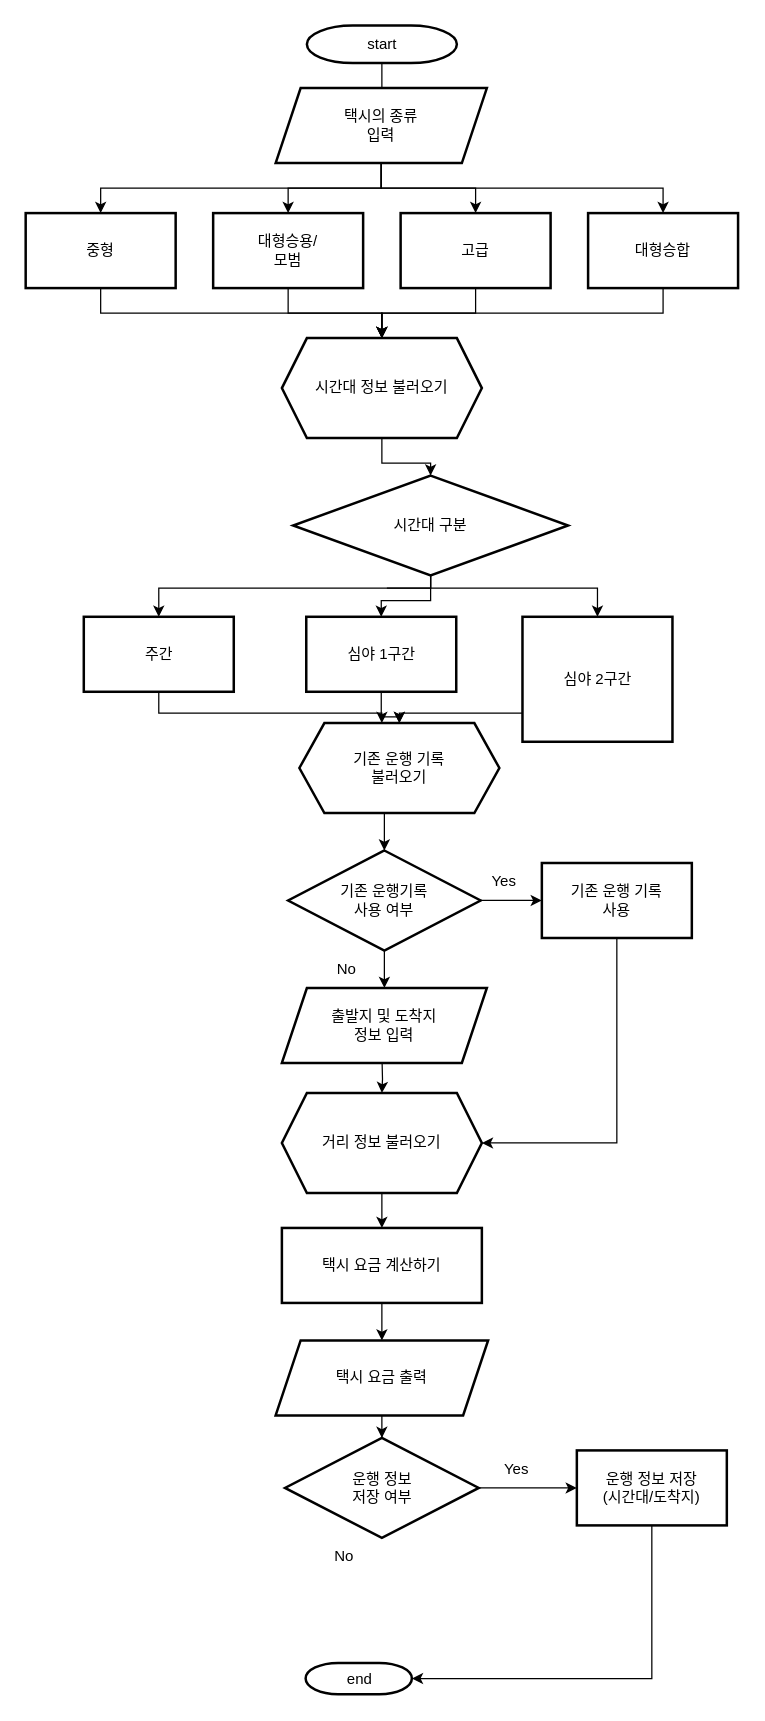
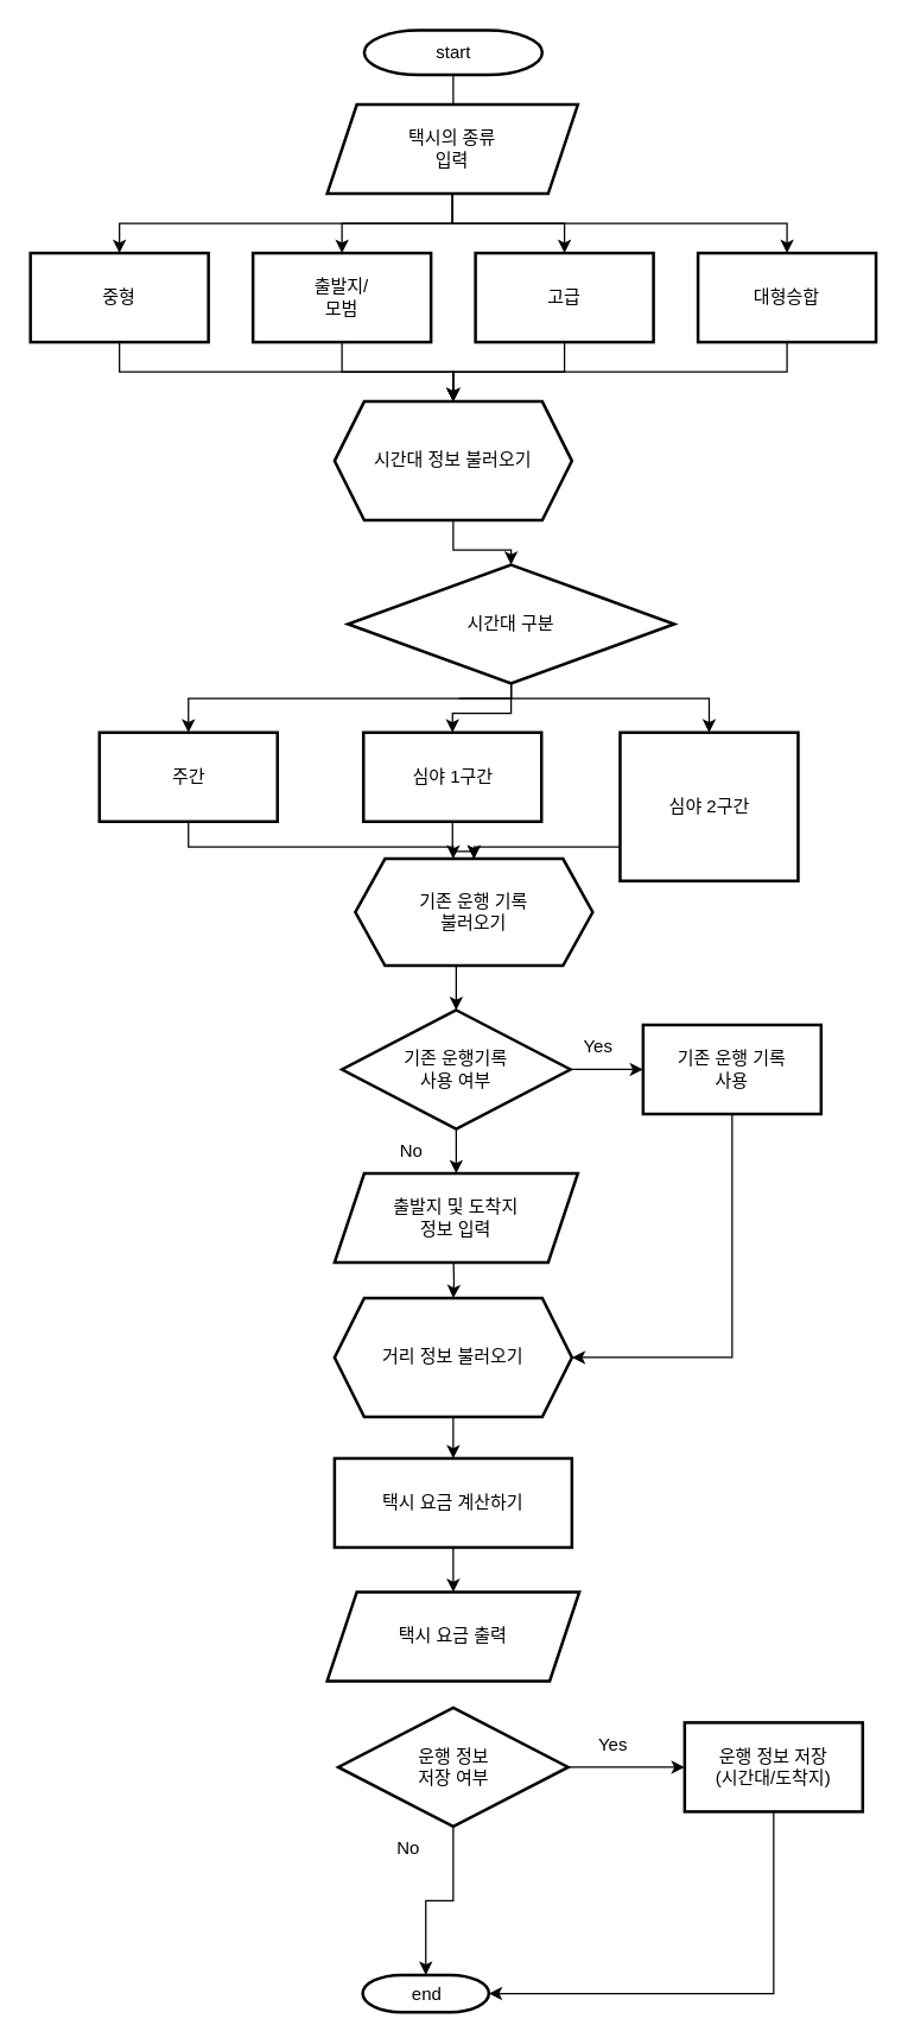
  <mxCell id="0" />
  <mxCell id="1" parent="0" />
  <mxCell id="2" value="" style="edgeStyle=orthogonalEdgeStyle;rounded=0;orthogonalLoop=1;jettySize=auto;html=1;fontFamily=Helvetica;fontSize=12;fontColor=default;fontStyle=0;" edge="1" parent="1" source="3"><mxGeometry relative="1" as="geometry"><mxPoint x="305" y="100" as="targetPoint" /></mxGeometry></mxCell>
  <mxCell id="3" value="start" style="shape=mxgraph.flowchart.terminator;strokeWidth=2;gradientColor=none;gradientDirection=north;fontStyle=0;html=1;" vertex="1" parent="1"><mxGeometry x="245" y="20" width="120" height="30" as="geometry" /></mxCell>
  <mxCell id="4" value="" style="edgeStyle=orthogonalEdgeStyle;rounded=0;orthogonalLoop=1;jettySize=auto;html=1;fontFamily=Helvetica;fontSize=12;fontColor=default;fontStyle=0;" edge="1" parent="1" source="7" target="9"><mxGeometry relative="1" as="geometry" /></mxCell>
  <mxCell id="5" style="edgeStyle=orthogonalEdgeStyle;rounded=0;orthogonalLoop=1;jettySize=auto;html=1;exitX=0.5;exitY=1;exitDx=0;exitDy=0;entryX=0.5;entryY=0;entryDx=0;entryDy=0;fontFamily=Helvetica;fontSize=12;fontColor=default;fontStyle=0;" edge="1" parent="1" source="7" target="16"><mxGeometry relative="1" as="geometry"><Array as="points"><mxPoint x="309" y="470" /><mxPoint x="131" y="470" /></Array></mxGeometry></mxCell>
  <mxCell id="6" style="edgeStyle=orthogonalEdgeStyle;rounded=0;orthogonalLoop=1;jettySize=auto;html=1;exitX=0.5;exitY=1;exitDx=0;exitDy=0;entryX=0.5;entryY=0;entryDx=0;entryDy=0;fontFamily=Helvetica;fontSize=12;fontColor=default;fontStyle=0;" edge="1" parent="1" source="7" target="18"><mxGeometry relative="1" as="geometry"><Array as="points"><mxPoint x="309" y="470" /><mxPoint x="482" y="470" /></Array></mxGeometry></mxCell>
  <mxCell id="7" value="시간대 구분" style="rhombus;whiteSpace=wrap;html=1;strokeWidth=2;gradientColor=none;gradientDirection=north;fontStyle=0;" vertex="1" parent="1"><mxGeometry x="234" y="380" width="220" height="80" as="geometry" /></mxCell>
  <mxCell id="8" style="edgeStyle=orthogonalEdgeStyle;rounded=0;orthogonalLoop=1;jettySize=auto;html=1;entryX=0.5;entryY=0;entryDx=0;entryDy=0;fontFamily=Helvetica;fontSize=12;fontColor=default;fontStyle=0;" edge="1" parent="1" source="9" target="30"><mxGeometry relative="1" as="geometry" /></mxCell>
  <mxCell id="9" value="심야 1구간" style="whiteSpace=wrap;html=1;strokeWidth=2;gradientColor=none;gradientDirection=north;fontStyle=0;" vertex="1" parent="1"><mxGeometry x="244.5" y="493" width="120" height="60" as="geometry" /></mxCell>
  <mxCell id="10" style="edgeStyle=orthogonalEdgeStyle;rounded=0;orthogonalLoop=1;jettySize=auto;html=1;entryX=0.5;entryY=0;entryDx=0;entryDy=0;fontFamily=Helvetica;fontSize=12;fontColor=default;fontStyle=0;" edge="1" parent="1" source="14" target="26"><mxGeometry relative="1" as="geometry" /></mxCell>
  <mxCell id="11" style="edgeStyle=orthogonalEdgeStyle;rounded=0;orthogonalLoop=1;jettySize=auto;html=1;entryX=0.5;entryY=0;entryDx=0;entryDy=0;fontFamily=Helvetica;fontSize=12;fontColor=default;fontStyle=0;" edge="1" parent="1" source="14" target="24"><mxGeometry relative="1" as="geometry" /></mxCell>
  <mxCell id="12" style="edgeStyle=orthogonalEdgeStyle;rounded=0;orthogonalLoop=1;jettySize=auto;html=1;entryX=0.5;entryY=0;entryDx=0;entryDy=0;fontFamily=Helvetica;fontSize=12;fontColor=default;fontStyle=0;" edge="1" parent="1" source="14" target="22"><mxGeometry relative="1" as="geometry"><Array as="points"><mxPoint x="305" y="150" /><mxPoint x="80" y="150" /></Array></mxGeometry></mxCell>
  <mxCell id="13" style="edgeStyle=orthogonalEdgeStyle;rounded=0;orthogonalLoop=1;jettySize=auto;html=1;entryX=0.5;entryY=0;entryDx=0;entryDy=0;fontFamily=Helvetica;fontSize=12;fontColor=default;fontStyle=0;" edge="1" parent="1" source="14" target="28"><mxGeometry relative="1" as="geometry"><Array as="points"><mxPoint x="305" y="150" /><mxPoint x="530" y="150" /></Array></mxGeometry></mxCell>
  <mxCell id="14" value="택시의 종류&lt;div&gt;입력&lt;/div&gt;" style="shape=parallelogram;perimeter=parallelogramPerimeter;whiteSpace=wrap;html=1;fixedSize=1;strokeColor=default;strokeWidth=2;align=center;verticalAlign=middle;fontFamily=Helvetica;fontSize=12;fontColor=default;fontStyle=0;fillColor=default;gradientColor=none;gradientDirection=north;" vertex="1" parent="1"><mxGeometry x="220" y="70" width="169" height="60" as="geometry" /></mxCell>
  <mxCell id="15" style="edgeStyle=orthogonalEdgeStyle;rounded=0;orthogonalLoop=1;jettySize=auto;html=1;exitX=0.5;exitY=1;exitDx=0;exitDy=0;fontFamily=Helvetica;fontSize=12;fontColor=default;fontStyle=0;" edge="1" parent="1" source="16" target="30"><mxGeometry relative="1" as="geometry"><Array as="points"><mxPoint x="127" y="570" /><mxPoint x="305" y="570" /></Array></mxGeometry></mxCell>
  <mxCell id="16" value="주간" style="whiteSpace=wrap;html=1;strokeWidth=2;gradientColor=none;gradientDirection=north;fontStyle=0;" vertex="1" parent="1"><mxGeometry x="66.5" y="493" width="120" height="60" as="geometry" /></mxCell>
  <mxCell id="17" style="edgeStyle=orthogonalEdgeStyle;rounded=0;orthogonalLoop=1;jettySize=auto;html=1;entryX=0.5;entryY=0;entryDx=0;entryDy=0;fontFamily=Helvetica;fontSize=12;fontColor=default;fontStyle=0;" edge="1" parent="1" source="18" target="30"><mxGeometry relative="1" as="geometry"><Array as="points"><mxPoint x="478" y="570" /><mxPoint x="305" y="570" /></Array></mxGeometry></mxCell>
  <mxCell id="18" value="심야 2구간" style="whiteSpace=wrap;html=1;strokeWidth=2;gradientColor=none;gradientDirection=north;fontStyle=0;" vertex="1" parent="1"><mxGeometry x="417.5" y="493" width="120" height="100" as="geometry" /></mxCell>
  <mxCell id="19" style="edgeStyle=orthogonalEdgeStyle;rounded=0;orthogonalLoop=1;jettySize=auto;html=1;exitX=0.5;exitY=1;exitDx=0;exitDy=0;entryX=0.5;entryY=0;entryDx=0;entryDy=0;fontFamily=Helvetica;fontSize=12;fontColor=default;fontStyle=0;" edge="1" parent="1" source="20" target="7"><mxGeometry relative="1" as="geometry" /></mxCell>
  <mxCell id="20" value="시간대 정보 불러오기" style="shape=hexagon;perimeter=hexagonPerimeter2;whiteSpace=wrap;html=1;fixedSize=1;strokeColor=default;strokeWidth=2;align=center;verticalAlign=middle;fontFamily=Helvetica;fontSize=12;fontColor=default;fontStyle=0;fillColor=default;gradientColor=none;gradientDirection=north;" vertex="1" parent="1"><mxGeometry x="225" y="270" width="160" height="80" as="geometry" /></mxCell>
  <mxCell id="21" style="edgeStyle=orthogonalEdgeStyle;rounded=0;orthogonalLoop=1;jettySize=auto;html=1;exitX=0.5;exitY=1;exitDx=0;exitDy=0;entryX=0.5;entryY=0;entryDx=0;entryDy=0;fontFamily=Helvetica;fontSize=12;fontColor=default;fontStyle=0;" edge="1" parent="1" source="22" target="20"><mxGeometry relative="1" as="geometry" /></mxCell>
  <mxCell id="22" value="중형" style="whiteSpace=wrap;html=1;strokeWidth=2;fontStyle=0;gradientColor=none;gradientDirection=north;" vertex="1" parent="1"><mxGeometry x="20" y="170" width="120" height="60" as="geometry" /></mxCell>
  <mxCell id="23" style="edgeStyle=orthogonalEdgeStyle;rounded=0;orthogonalLoop=1;jettySize=auto;html=1;exitX=0.5;exitY=1;exitDx=0;exitDy=0;entryX=0.5;entryY=0;entryDx=0;entryDy=0;fontFamily=Helvetica;fontSize=12;fontColor=default;fontStyle=0;" edge="1" parent="1" source="24" target="20"><mxGeometry relative="1" as="geometry" /></mxCell>
- <mxCell id="24" value="대형승용/&lt;div&gt;모범&lt;/div&gt;" style="whiteSpace=wrap;html=1;strokeWidth=2;fontStyle=0;gradientColor=none;gradientDirection=north;" vertex="1" parent="1"><mxGeometry x="170" y="170" width="120" height="60" as="geometry" /></mxCell>
+ <mxCell id="24" value="출발지/&lt;div&gt;모범&lt;/div&gt;" style="whiteSpace=wrap;html=1;strokeWidth=2;fontStyle=0;gradientColor=none;gradientDirection=north;" vertex="1" parent="1"><mxGeometry x="170" y="170" width="120" height="60" as="geometry" /></mxCell>
  <mxCell id="25" style="edgeStyle=orthogonalEdgeStyle;rounded=0;orthogonalLoop=1;jettySize=auto;html=1;exitX=0.5;exitY=1;exitDx=0;exitDy=0;entryX=0.5;entryY=0;entryDx=0;entryDy=0;fontFamily=Helvetica;fontSize=12;fontColor=default;fontStyle=0;" edge="1" parent="1" source="26" target="20"><mxGeometry relative="1" as="geometry" /></mxCell>
  <mxCell id="26" value="고급" style="whiteSpace=wrap;html=1;strokeWidth=2;fontStyle=0;gradientColor=none;gradientDirection=north;" vertex="1" parent="1"><mxGeometry x="320" y="170" width="120" height="60" as="geometry" /></mxCell>
  <mxCell id="27" style="edgeStyle=orthogonalEdgeStyle;rounded=0;orthogonalLoop=1;jettySize=auto;html=1;exitX=0.5;exitY=1;exitDx=0;exitDy=0;entryX=0.5;entryY=0;entryDx=0;entryDy=0;fontFamily=Helvetica;fontSize=12;fontColor=default;fontStyle=0;" edge="1" parent="1" source="28" target="20"><mxGeometry relative="1" as="geometry" /></mxCell>
  <mxCell id="28" value="대형승합" style="whiteSpace=wrap;html=1;strokeWidth=2;fontStyle=0;gradientColor=none;gradientDirection=north;" vertex="1" parent="1"><mxGeometry x="470" y="170" width="120" height="60" as="geometry" /></mxCell>
  <mxCell id="29" style="edgeStyle=orthogonalEdgeStyle;rounded=0;orthogonalLoop=1;jettySize=auto;html=1;exitX=0.5;exitY=1;exitDx=0;exitDy=0;entryX=0.5;entryY=0;entryDx=0;entryDy=0;fontFamily=Helvetica;fontSize=12;fontColor=default;fontStyle=0;" edge="1" parent="1" source="30" target="33"><mxGeometry relative="1" as="geometry" /></mxCell>
  <mxCell id="30" value="기존 운행 기록&lt;div&gt;불러오기&lt;/div&gt;" style="shape=hexagon;perimeter=hexagonPerimeter2;whiteSpace=wrap;html=1;fixedSize=1;strokeColor=default;strokeWidth=2;align=center;verticalAlign=middle;fontFamily=Helvetica;fontSize=12;fontColor=default;fontStyle=0;fillColor=default;gradientColor=none;gradientDirection=north;" vertex="1" parent="1"><mxGeometry x="239" y="578" width="160" height="72" as="geometry" /></mxCell>
  <mxCell id="31" value="" style="edgeStyle=orthogonalEdgeStyle;rounded=0;orthogonalLoop=1;jettySize=auto;html=1;fontFamily=Helvetica;fontSize=12;fontColor=default;fontStyle=0;" edge="1" parent="1" source="33" target="35"><mxGeometry relative="1" as="geometry" /></mxCell>
  <mxCell id="32" value="" style="edgeStyle=orthogonalEdgeStyle;rounded=0;orthogonalLoop=1;jettySize=auto;html=1;fontFamily=Helvetica;fontSize=12;fontColor=default;fontStyle=0;" edge="1" parent="1" source="33" target="39"><mxGeometry relative="1" as="geometry" /></mxCell>
  <mxCell id="33" value="기존 운행기록&lt;div&gt;사용 여부&lt;/div&gt;" style="rhombus;whiteSpace=wrap;html=1;strokeWidth=2;fontStyle=0;gradientColor=none;gradientDirection=north;" vertex="1" parent="1"><mxGeometry x="230" y="680" width="154" height="80" as="geometry" /></mxCell>
  <mxCell id="34" style="edgeStyle=orthogonalEdgeStyle;rounded=0;orthogonalLoop=1;jettySize=auto;html=1;exitX=0.5;exitY=1;exitDx=0;exitDy=0;entryX=1;entryY=0.5;entryDx=0;entryDy=0;fontFamily=Helvetica;fontSize=12;fontColor=default;fontStyle=0;" edge="1" parent="1" source="35" target="41"><mxGeometry relative="1" as="geometry" /></mxCell>
  <mxCell id="35" value="기존 운행 기록&lt;div&gt;사용&lt;/div&gt;" style="whiteSpace=wrap;html=1;strokeWidth=2;fontStyle=0;gradientColor=none;gradientDirection=north;" vertex="1" parent="1"><mxGeometry x="433" y="690" width="120" height="60" as="geometry" /></mxCell>
  <mxCell id="36" value="Yes" style="text;html=1;align=center;verticalAlign=middle;whiteSpace=wrap;rounded=0;fontFamily=Helvetica;fontSize=12;fontColor=default;fontStyle=0;" vertex="1" parent="1"><mxGeometry x="373" y="690" width="60" height="30" as="geometry" /></mxCell>
  <mxCell id="37" value="No" style="text;html=1;align=center;verticalAlign=middle;whiteSpace=wrap;rounded=0;fontFamily=Helvetica;fontSize=12;fontColor=default;fontStyle=0;" vertex="1" parent="1"><mxGeometry x="247" y="760" width="60" height="30" as="geometry" /></mxCell>
  <mxCell id="38" value="" style="edgeStyle=orthogonalEdgeStyle;rounded=0;orthogonalLoop=1;jettySize=auto;html=1;fontFamily=Helvetica;fontSize=12;fontColor=default;fontStyle=0;" edge="1" parent="1" target="41"><mxGeometry relative="1" as="geometry"><mxPoint x="305" y="842" as="sourcePoint" /></mxGeometry></mxCell>
  <mxCell id="39" value="출발지 및 도착지&lt;div&gt;정보 입력&lt;/div&gt;" style="shape=parallelogram;perimeter=parallelogramPerimeter;whiteSpace=wrap;html=1;fixedSize=1;strokeWidth=2;fontStyle=0;gradientColor=none;gradientDirection=north;" vertex="1" parent="1"><mxGeometry x="225" y="790" width="164" height="60" as="geometry" /></mxCell>
  <mxCell id="40" value="" style="edgeStyle=orthogonalEdgeStyle;rounded=0;orthogonalLoop=1;jettySize=auto;html=1;fontFamily=Helvetica;fontSize=12;fontColor=default;fontStyle=0;" edge="1" parent="1" source="41" target="43"><mxGeometry relative="1" as="geometry" /></mxCell>
  <mxCell id="41" value="거리 정보 불러오기" style="shape=hexagon;perimeter=hexagonPerimeter2;whiteSpace=wrap;html=1;fixedSize=1;strokeColor=default;strokeWidth=2;align=center;verticalAlign=middle;fontFamily=Helvetica;fontSize=12;fontColor=default;fontStyle=0;fillColor=default;gradientColor=none;gradientDirection=north;" vertex="1" parent="1"><mxGeometry x="225" y="874" width="160" height="80" as="geometry" /></mxCell>
  <mxCell id="42" value="" style="edgeStyle=orthogonalEdgeStyle;rounded=0;orthogonalLoop=1;jettySize=auto;html=1;fontFamily=Helvetica;fontSize=12;fontColor=default;fontStyle=0;" edge="1" parent="1" source="43" target="45"><mxGeometry relative="1" as="geometry" /></mxCell>
  <mxCell id="43" value="택시 요금 계산하기" style="whiteSpace=wrap;html=1;strokeWidth=2;fontStyle=0;gradientColor=none;gradientDirection=north;" vertex="1" parent="1"><mxGeometry x="225" y="982" width="160" height="60" as="geometry" /></mxCell>
- <mxCell id="44" value="" style="edgeStyle=orthogonalEdgeStyle;rounded=0;orthogonalLoop=1;jettySize=auto;html=1;fontFamily=Helvetica;fontSize=12;fontColor=default;fontStyle=0;" edge="1" parent="1" source="45" target="47"><mxGeometry relative="1" as="geometry" /></mxCell>
  <mxCell id="45" value="택시 요금 출력" style="shape=parallelogram;perimeter=parallelogramPerimeter;whiteSpace=wrap;html=1;fixedSize=1;strokeWidth=2;fontStyle=0;gradientColor=none;gradientDirection=north;" vertex="1" parent="1"><mxGeometry x="220" y="1072" width="170" height="60" as="geometry" /></mxCell>
  <mxCell id="46" style="edgeStyle=orthogonalEdgeStyle;rounded=0;orthogonalLoop=1;jettySize=auto;html=1;fontFamily=Helvetica;fontSize=12;fontColor=default;fontStyle=0;" edge="1" parent="1" source="47" target="48"><mxGeometry relative="1" as="geometry" /></mxCell>
  <mxCell id="47" value="운행 정보&lt;div&gt;저장 여부&lt;/div&gt;" style="rhombus;whiteSpace=wrap;html=1;strokeWidth=2;fontStyle=0;gradientColor=none;gradientDirection=north;" vertex="1" parent="1"><mxGeometry x="227.5" y="1150" width="155" height="80" as="geometry" /></mxCell>
  <mxCell id="48" value="운행 정보 저장&lt;div&gt;(시간대/도착지)&lt;/div&gt;" style="whiteSpace=wrap;html=1;strokeWidth=2;fontStyle=0;gradientColor=none;gradientDirection=north;" vertex="1" parent="1"><mxGeometry x="461" y="1160" width="120" height="60" as="geometry" /></mxCell>
  <mxCell id="49" value="end" style="shape=mxgraph.flowchart.terminator;strokeWidth=2;gradientColor=none;gradientDirection=north;fontStyle=0;html=1;" vertex="1" parent="1"><mxGeometry x="244" y="1330" width="85" height="25" as="geometry" /></mxCell>
  <mxCell id="50" value="Yes" style="text;html=1;align=center;verticalAlign=middle;whiteSpace=wrap;rounded=0;fontFamily=Helvetica;fontSize=12;fontColor=default;fontStyle=0;" vertex="1" parent="1"><mxGeometry x="382.5" y="1160" width="60" height="30" as="geometry" /></mxCell>
+ <mxCell id="51" style="edgeStyle=orthogonalEdgeStyle;rounded=0;orthogonalLoop=1;jettySize=auto;html=1;exitX=0.5;exitY=1;exitDx=0;exitDy=0;entryX=0.5;entryY=0;entryDx=0;entryDy=0;entryPerimeter=0;fontFamily=Helvetica;fontSize=12;fontColor=default;fontStyle=0;" edge="1" parent="1" source="47" target="49"><mxGeometry relative="1" as="geometry" /></mxCell>
  <mxCell id="52" value="No" style="text;html=1;align=center;verticalAlign=middle;whiteSpace=wrap;rounded=0;fontFamily=Helvetica;fontSize=12;fontColor=default;fontStyle=0;" vertex="1" parent="1"><mxGeometry x="245" y="1230" width="60" height="30" as="geometry" /></mxCell>
  <mxCell id="53" style="edgeStyle=orthogonalEdgeStyle;rounded=0;orthogonalLoop=1;jettySize=auto;html=1;exitX=0.5;exitY=1;exitDx=0;exitDy=0;entryX=1;entryY=0.5;entryDx=0;entryDy=0;entryPerimeter=0;fontFamily=Helvetica;fontSize=12;fontColor=default;fontStyle=0;" edge="1" parent="1" source="48" target="49"><mxGeometry relative="1" as="geometry" /></mxCell>
